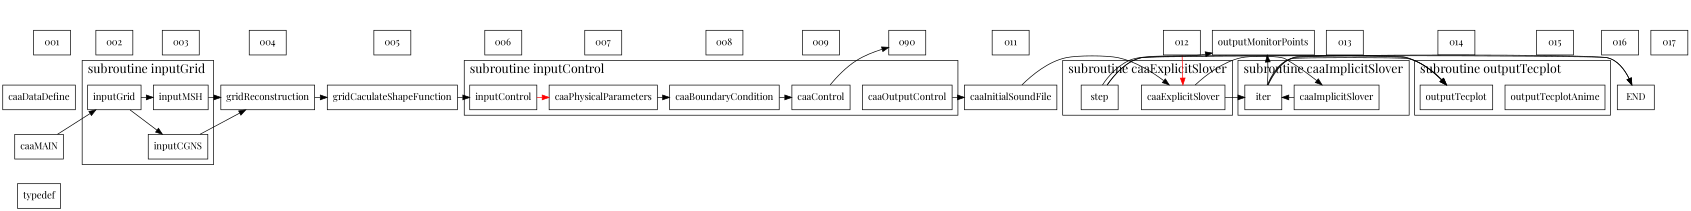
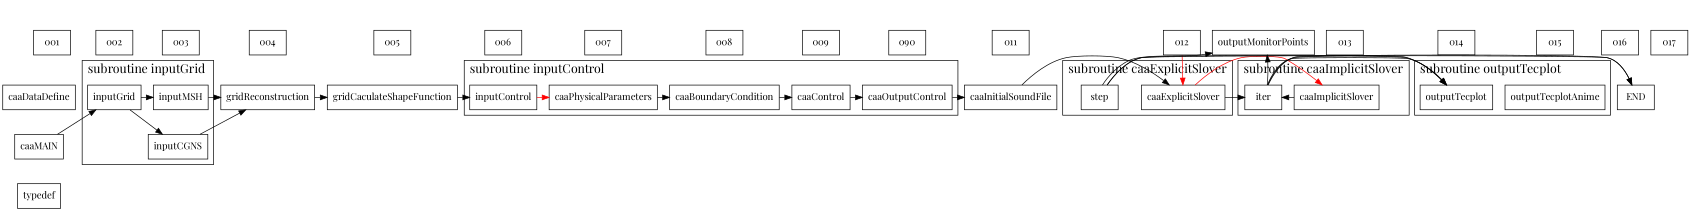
  digraph {
    fontname="Playfair Display"
    fontsize=18
    labeljust=l
    rankdir=TB
    node [fontname="Playfair Display" fontsize=14 shape=box]
    edge [fontname="Playfair Display" fontsize=12 style=invis]
    001 [style=solid]
    002 [style=solid]
    003 [style=solid]
    004 [style=solid]
    005 [style=solid]
    006 [style=solid]
    007 [style=solid]
    008 [style=solid]
    009 [style=solid]
    n10 [label=090 style=solid]
    011 [style=solid]
    012 [style=solid]
    013 [style=solid]
    014 [style=solid]
    015 [style=solid]
    016 [style=solid]
    017 [style=solid]
    inputControl
    caaPhysicalParameters
    caaBoundaryCondition
    caaControl
    caaOutputControl
    inputGrid
    inputMSH
    inputCGNS
    caaExplicitSlover
    step [style=cycle]
    caaImplicitSlover
    iter [style=cycle]
    outputTecplot
    outputTecplotAnime [style=cycle]
    caaDataDefine
    gridReconstruction
    gridCaculateShapeFunction
    caaInitialSoundFile
    END
    outputMonitorPoints
    caaMAIN
    typedef
    subgraph sub_1 {
      rank=same
      001
      002
      003
      004
      005
      006
      007
      008
      009
      n10
      011
      012
      013
      014
      015
      016
      017
    }
    subgraph cluster_2 {
      label="subroutine inputControl"
      inputControl
      caaPhysicalParameters
      caaBoundaryCondition
      caaControl
      caaOutputControl
    }
    subgraph cluster_3 {
      label="subroutine inputGrid"
      inputGrid
      inputMSH
      inputCGNS
    }
    subgraph cluster_4 {
      label="subroutine caaExplicitSlover"
      caaExplicitSlover
      step
    }
    subgraph cluster_5 {
      label="subroutine caaImplicitSlover"
      caaImplicitSlover
      iter
    }
    subgraph cluster_6 {
      label="subroutine outputTecplot"
      outputTecplot
      outputTecplotAnime
    }
    001 -> 002
    001 -> caaDataDefine
    002 -> 003
    002 -> inputGrid
    003 -> 004
    003 -> inputMSH
    004 -> 005
    004 -> gridReconstruction
    005 -> 006
    005 -> gridCaculateShapeFunction
    006 -> 007
    006 -> inputControl
    007 -> 008
    007 -> caaPhysicalParameters
    008 -> 009
    008 -> caaBoundaryCondition
    009 -> n10
    009 -> caaControl
    n10 -> 011
    n10 -> caaOutputControl
    011 -> 012
    011 -> caaInitialSoundFile
    012 -> 013
    012 -> caaExplicitSlover [color=red style=solid]
    013 -> 014
    013 -> iter
    014 -> 015
    014 -> outputTecplot
    015 -> 016
    015 -> outputTecplotAnime
    016 -> 017
    016 -> END
    inputControl -> caaPhysicalParameters [color=red constraint=false style=solid]
    caaPhysicalParameters -> caaBoundaryCondition [constraint=false style=solid]
    caaBoundaryCondition -> caaControl [constraint=false style=solid]
-   caaControl -> n10 [constraint=false style=solid]
+   caaControl -> caaOutputControl [constraint=false style=solid]
    caaOutputControl -> caaInitialSoundFile [constraint=false style=solid]
    inputGrid -> inputMSH [constraint=false style=solid]
    inputGrid -> inputCGNS [constraint=false style=solid]
    inputMSH -> inputCGNS
    inputMSH -> gridReconstruction [constraint=false style=solid]
    inputCGNS -> gridReconstruction [constraint=false style=solid]
-   caaExplicitSlover -> caaImplicitSlover [color=black style=solid]
+   caaExplicitSlover -> caaImplicitSlover [color=red style=solid]
    caaExplicitSlover -> iter [constraint=false style=solid]
    step -> outputTecplot [constraint=false style=solid]
    step -> END [constraint=false style=solid]
    step -> outputMonitorPoints [constraint=false style=solid]
    caaImplicitSlover -> iter [constraint=false style=solid]
    iter -> outputTecplot [constraint=false style=solid]
    iter -> END [constraint=false style=solid]
    iter -> outputMonitorPoints
    iter -> outputMonitorPoints [constraint=false style=solid]
    caaDataDefine -> caaMAIN
    gridReconstruction -> gridCaculateShapeFunction [constraint=false style=solid]
    gridCaculateShapeFunction -> inputControl [constraint=false style=solid]
    caaInitialSoundFile -> caaExplicitSlover [constraint=false style=solid]
    outputMonitorPoints -> step
    caaMAIN -> inputGrid [constraint=false style=solid]
    caaMAIN -> typedef
  }
